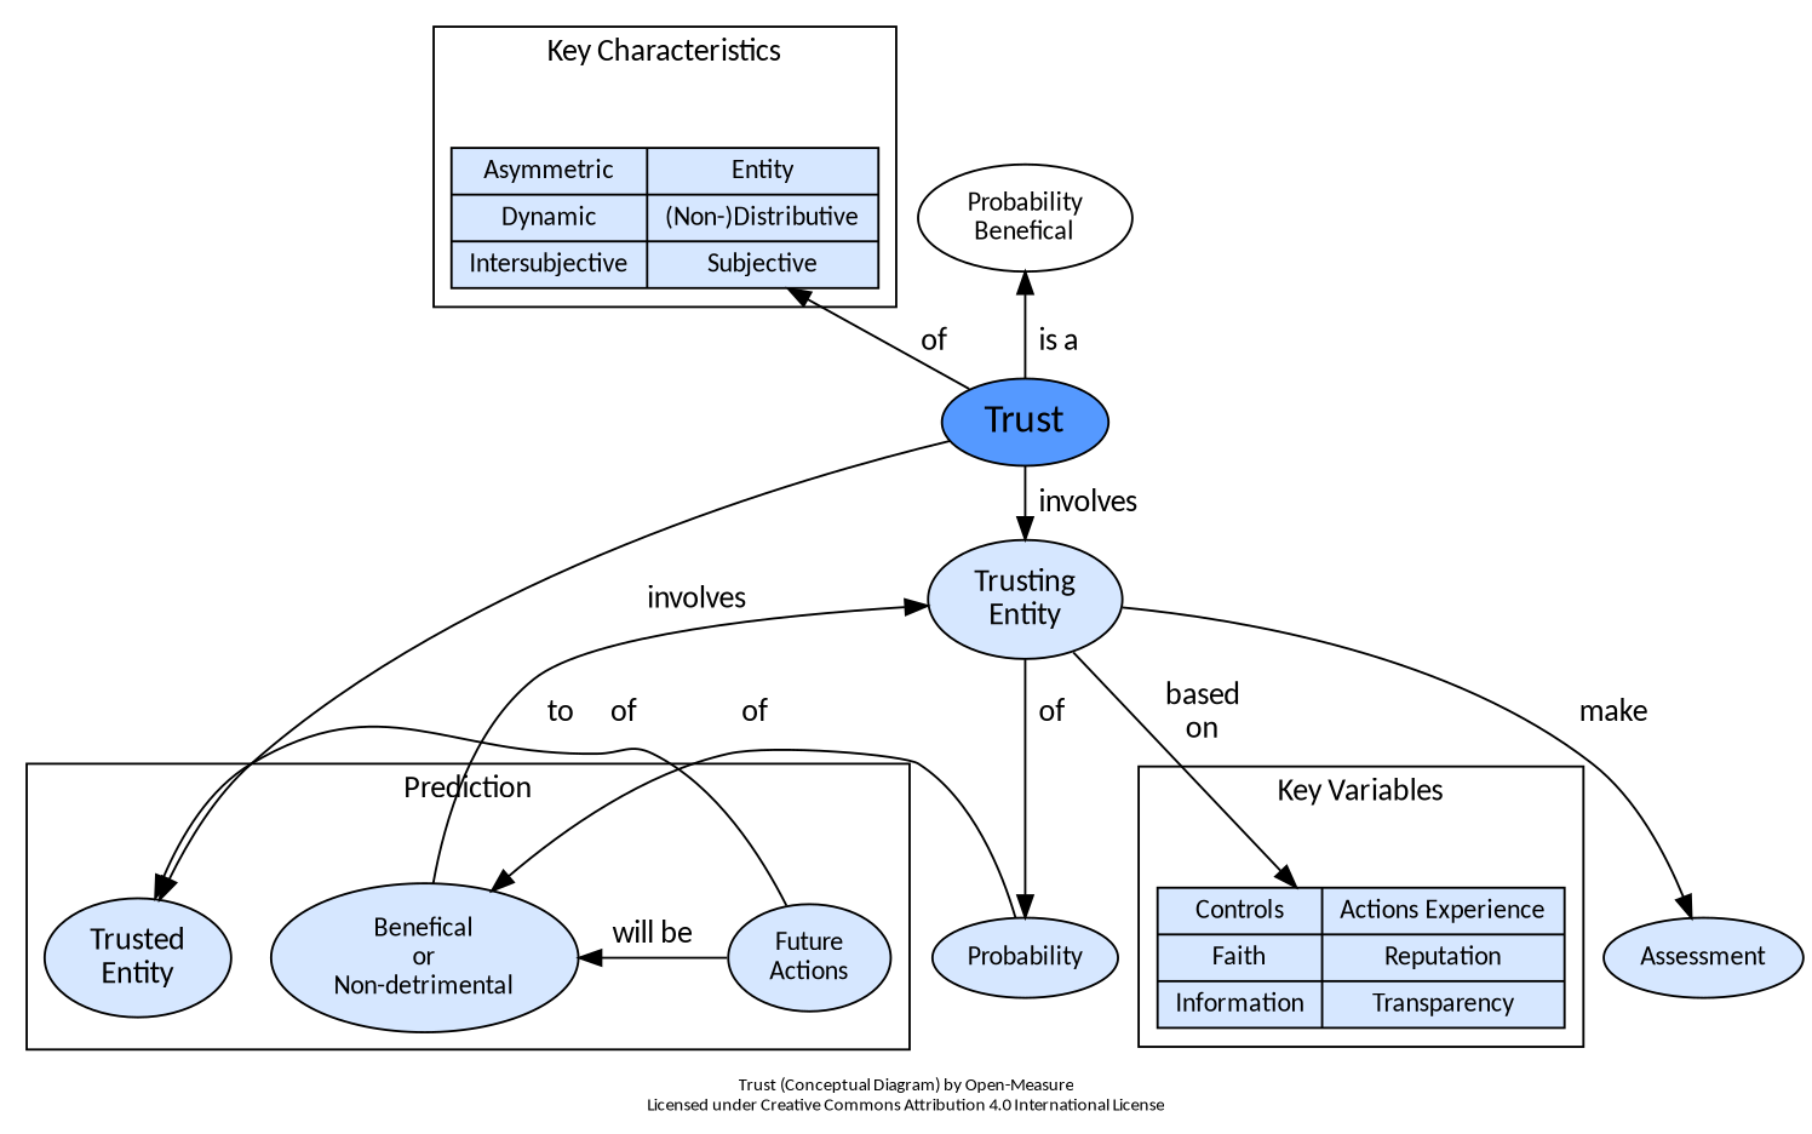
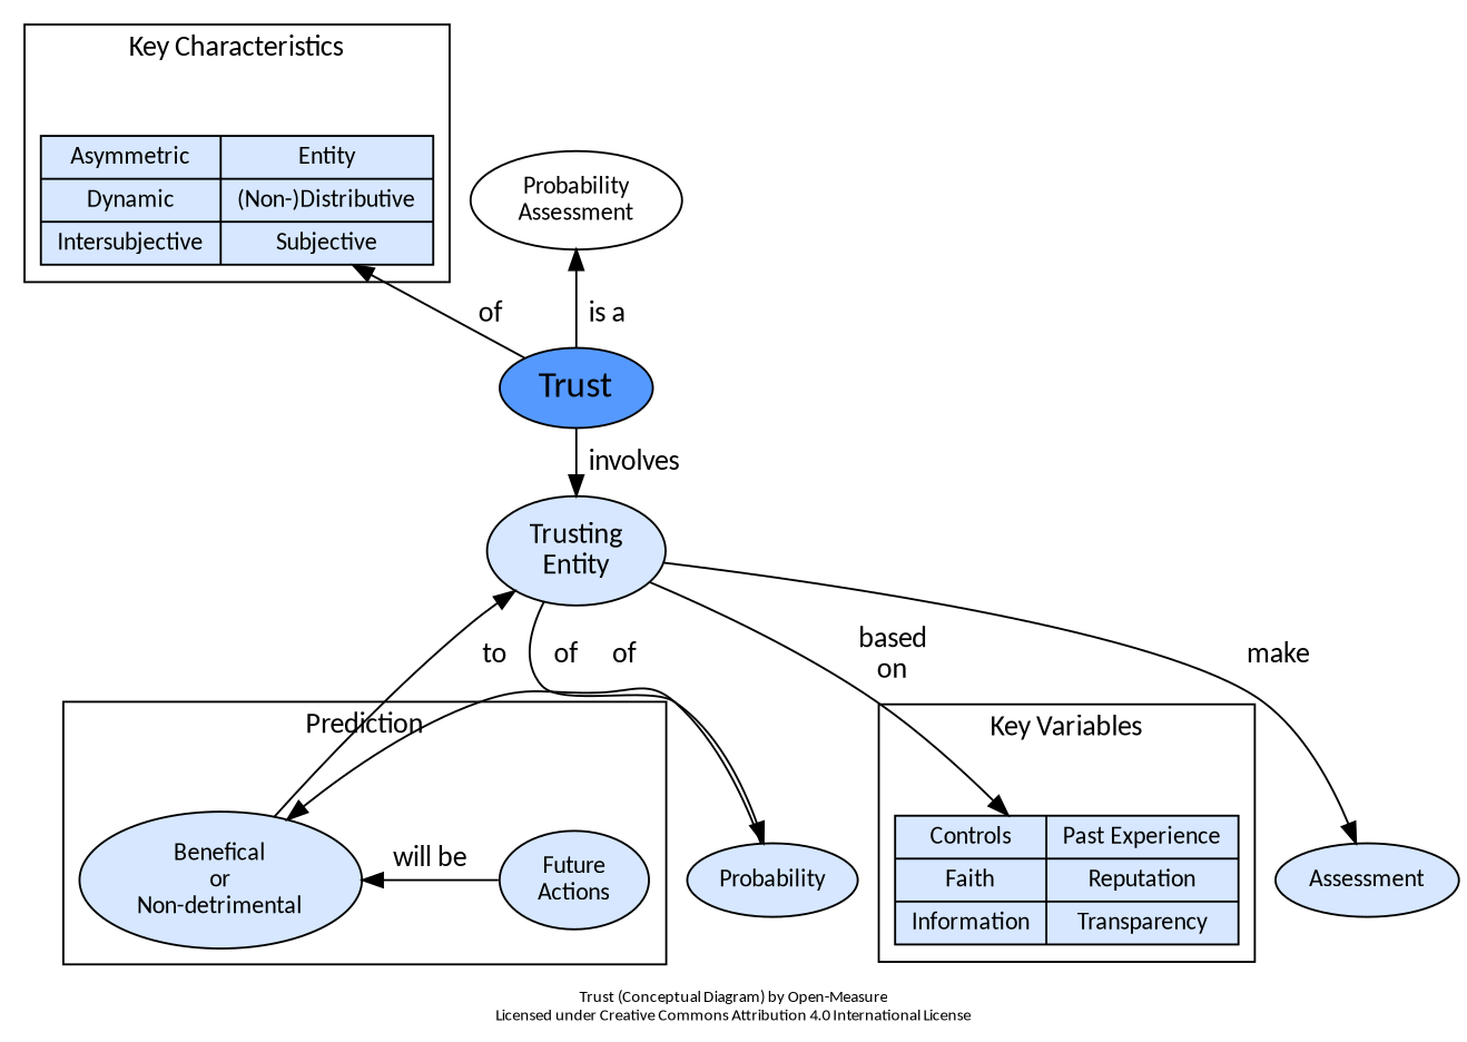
  digraph {
    compound=true
    fontname=Calibri
    fontsize=8
    label="Trust (Conceptual Diagram) by Open-Measure\nLicensed under Creative Commons Attribution 4.0 International License"
    newrank=true
    packmode=clust
    rankdir=TB
    ranksep=0.25
    splines=curve
    node [fillcolor="#d6e7ff" fontname=Calibri fontsize=12 shape=ellipse style=filled]
    edge [fontname=Calibri minlen=1]
-   n1 [fontsize=14 label="Trusted\nEntity"]
    n2 [label="Benefical\nor\nNon-detrimental"]
    n3 [label=Probability]
    n4 [label="Future\nActions"]
    n5 [label="{Asymmetric|Dynamic|Intersubjective}|{Entity|(Non-)Distributive|Subjective}" shape=record]
-   n6 [label="{Controls|Faith|Information}|{Actions Experience|Reputation|Transparency}" shape=record]
+   n6 [label="{Controls|Faith|Information}|{Past Experience|Reputation|Transparency}" shape=record]
    n7 [fillcolor="#5599ff" fontsize=18 label=Trust]
-   n8 [fillcolor="#ffffff" label="Probability\nBenefical"]
+   n8 [fillcolor="#ffffff" label="Probability\nAssessment"]
    n9 [fontsize=14 label="Trusting\nEntity"]
    n10 [label=Assessment]
    subgraph sub_1 {
      rank=same
-     n1
      n2
      n3
      n4
    }
    subgraph cluster_2 {
      fontsize=14
      label=Prediction
-     n1
      n2
      n4
    }
    subgraph cluster_3 {
      fontsize=14
      label="Key Characteristics"
      n5
    }
    subgraph cluster_4 {
      fontsize=14
      label="Key Variables"
      n6
    }
    n2 -> n4 [dir=back label="  will be  "]
    n3 -> n2 [label="  of  "]
-   n4 -> n1 [label="  of  "]
    n5 -> n7 [dir=back label="  of  "]
-   n7 -> n1 [label="  involves  "]
    n7 -> n9 [label="  involves  " weight=10]
    n8 -> n7 [dir=back label="  is a  " weight=10]
    n9 -> n2 [dir=back label="  to  "]
    n9 -> n3 [label="  of  "]
    n9 -> n6 [label="  based  \n  on  "]
    n9 -> n10 [label="  make  "]
  }
